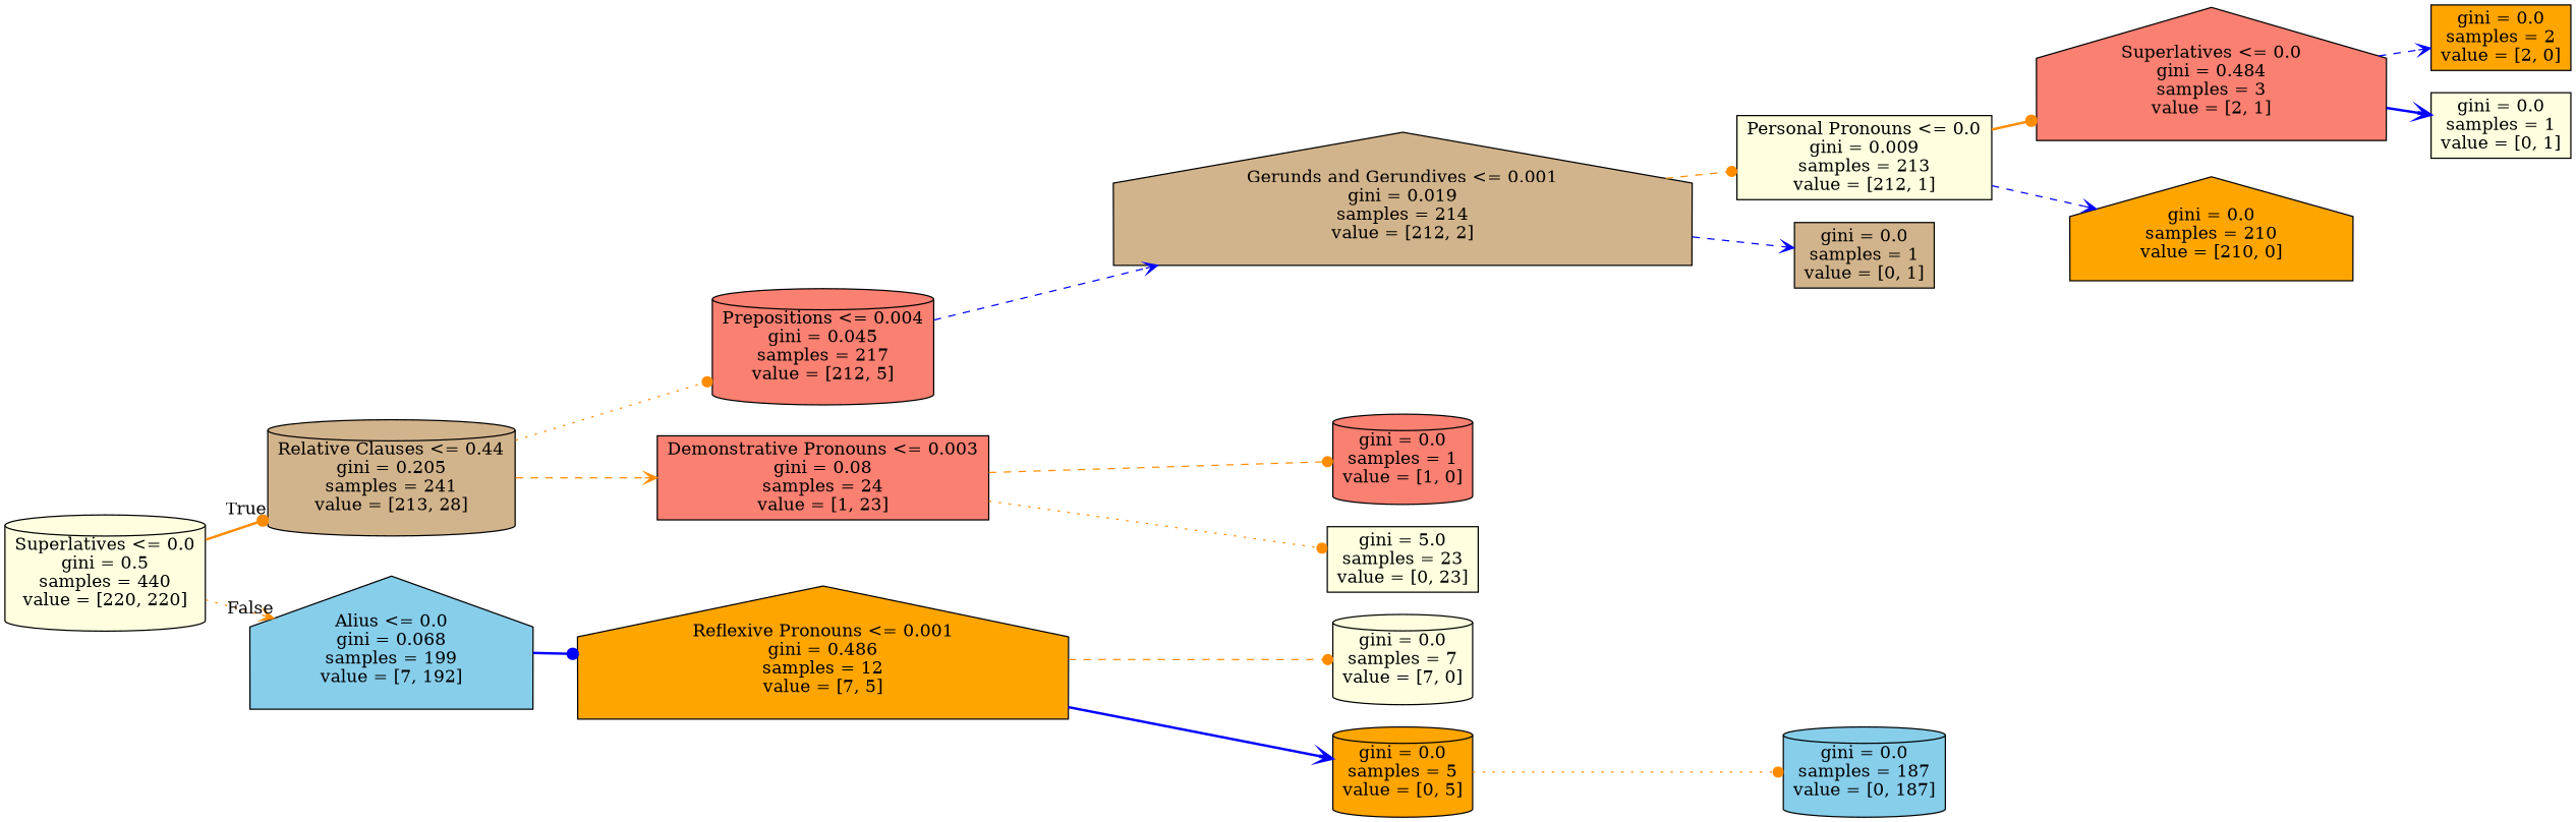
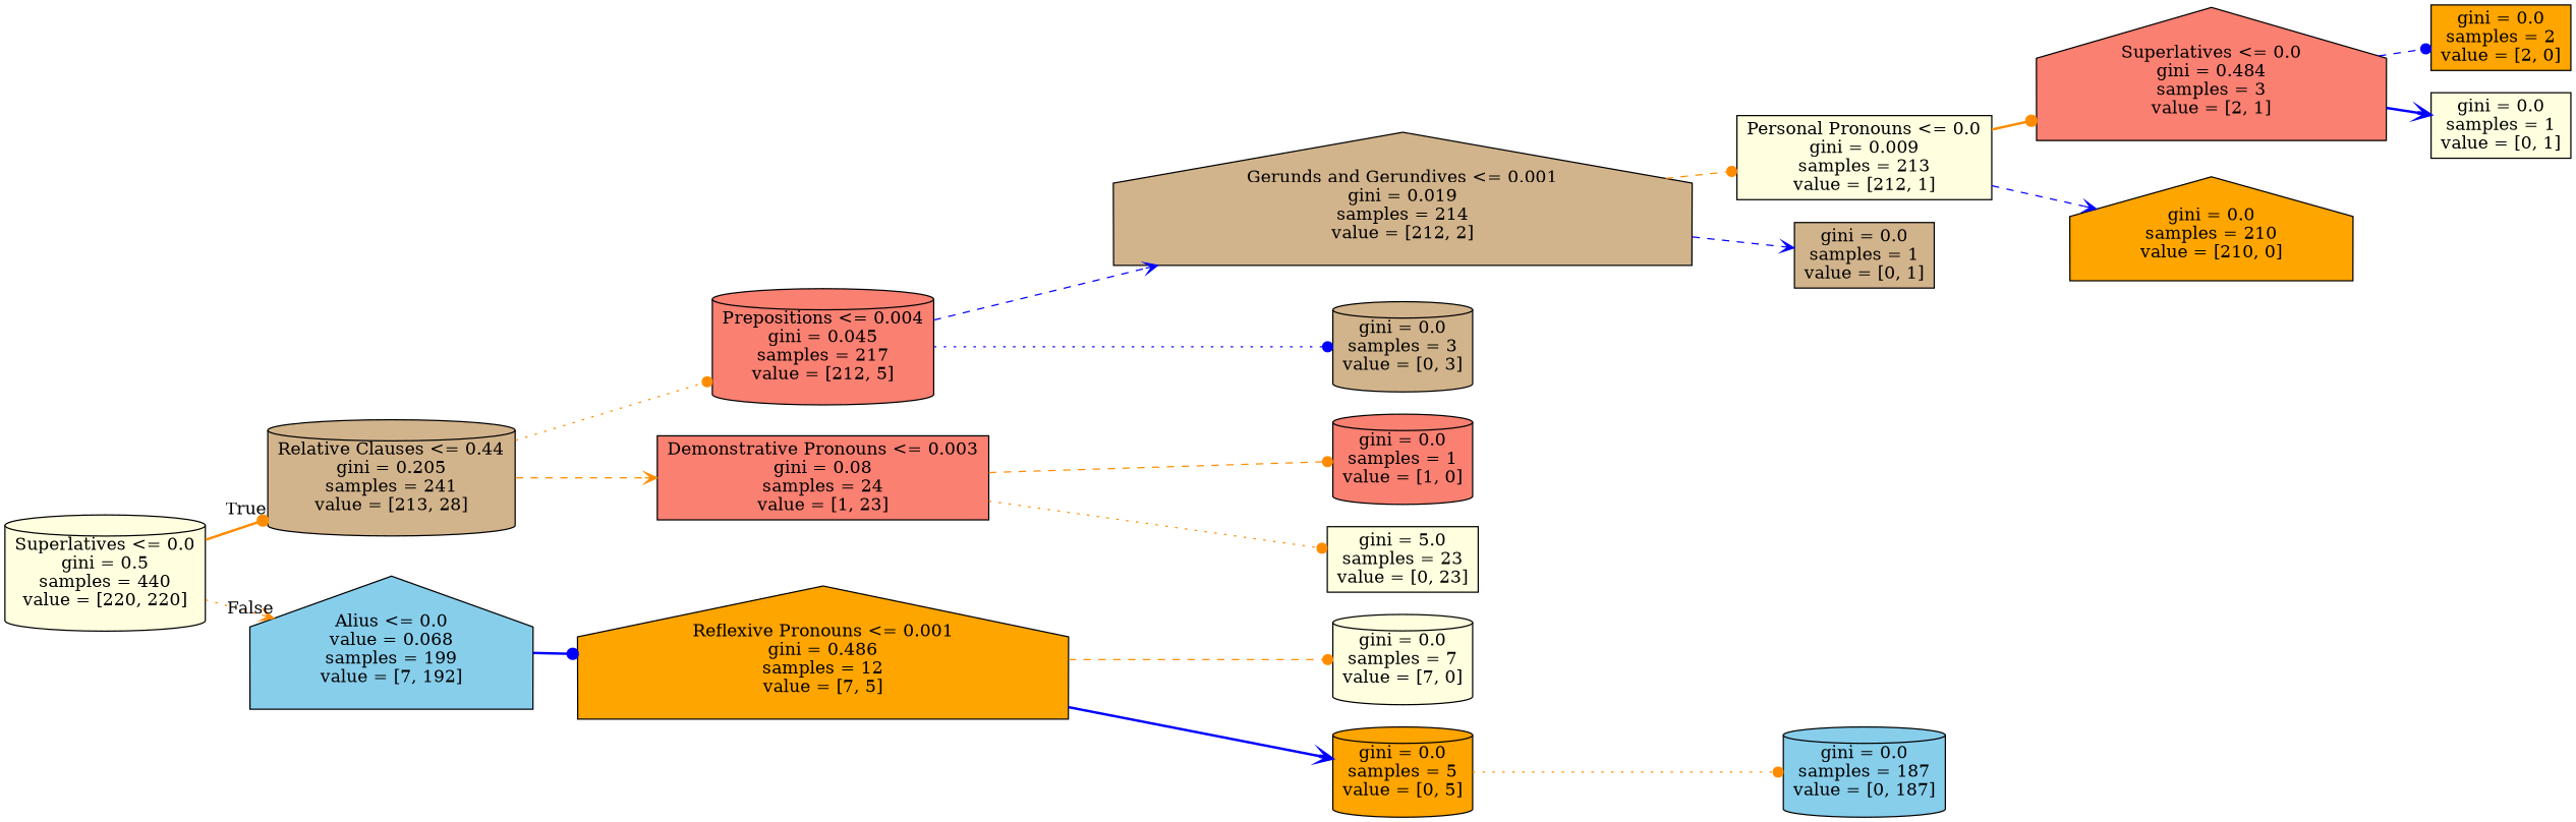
  digraph {
    rankdir=LR
    node [fillcolor=lightyellow shape=cylinder style=filled]
    edge [arrowhead=dot color=darkorange style=dashed]
    n1 [label="Superlatives <= 0.0\ngini = 0.5\nsamples = 440\nvalue = [220, 220]"]
    n2 [fillcolor=tan label="Relative Clauses <= 0.44\ngini = 0.205\nsamples = 241\nvalue = [213, 28]"]
-   n3 [fillcolor=skyblue label="Alius <= 0.0\ngini = 0.068\nsamples = 199\nvalue = [7, 192]" shape=house]
+   n3 [fillcolor=skyblue label="Alius <= 0.0\nvalue = 0.068\nsamples = 199\nvalue = [7, 192]" shape=house]
    n4 [fillcolor=salmon label="Prepositions <= 0.004\ngini = 0.045\nsamples = 217\nvalue = [212, 5]"]
    n5 [fillcolor=salmon label="Demonstrative Pronouns <= 0.003\ngini = 0.08\nsamples = 24\nvalue = [1, 23]" shape=box]
    n6 [fillcolor=orange label="Reflexive Pronouns <= 0.001\ngini = 0.486\nsamples = 12\nvalue = [7, 5]" shape=house]
    n7 [fillcolor=tan label="Gerunds and Gerundives <= 0.001\ngini = 0.019\nsamples = 214\nvalue = [212, 2]" shape=house]
+   n8 [fillcolor=tan label="gini = 0.0\nsamples = 3\nvalue = [0, 3]"]
    n9 [fillcolor=salmon label="gini = 0.0\nsamples = 1\nvalue = [1, 0]"]
    n10 [label="gini = 5.0\nsamples = 23\nvalue = [0, 23]" shape=box]
    n11 [label="Personal Pronouns <= 0.0\ngini = 0.009\nsamples = 213\nvalue = [212, 1]" shape=box]
    n12 [fillcolor=tan label="gini = 0.0\nsamples = 1\nvalue = [0, 1]" shape=box]
    n13 [fillcolor=salmon label="Superlatives <= 0.0\ngini = 0.484\nsamples = 3\nvalue = [2, 1]" shape=house]
    n14 [fillcolor=orange label="gini = 0.0\nsamples = 210\nvalue = [210, 0]" shape=house]
    n15 [fillcolor=orange label="gini = 0.0\nsamples = 2\nvalue = [2, 0]" shape=box]
    n16 [label="gini = 0.0\nsamples = 1\nvalue = [0, 1]" shape=box]
    n17 [label="gini = 0.0\nsamples = 7\nvalue = [7, 0]"]
    n18 [fillcolor=orange label="gini = 0.0\nsamples = 5\nvalue = [0, 5]"]
    n19 [fillcolor=skyblue label="gini = 0.0\nsamples = 187\nvalue = [0, 187]"]
    n1 -> n2 [headlabel=True labelangle=45 labeldistance=2.5 style=bold]
    n1 -> n3 [arrowhead=vee headlabel=False labelangle=-45 labeldistance=2.5 style=dotted]
    n2 -> n4 [style=dotted]
    n2 -> n5 [arrowhead=vee]
    n3 -> n6 [color=blue style=bold]
    n4 -> n7 [arrowhead=vee color=blue]
+   n4 -> n8 [color=blue style=dotted]
    n5 -> n9
    n5 -> n10 [style=dotted]
    n6 -> n17
    n6 -> n18 [arrowhead=vee color=blue style=bold]
    n7 -> n11
    n7 -> n12 [arrowhead=vee color=blue]
    n11 -> n13 [style=bold]
    n11 -> n14 [arrowhead=vee color=blue]
-   n13 -> n15 [arrowhead=vee color=blue]
+   n13 -> n15 [color=blue]
    n13 -> n16 [arrowhead=vee color=blue style=bold]
    n18 -> n19 [style=dotted]
  }
